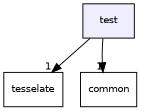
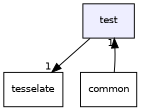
  digraph {
    compound=true
    node [fontname=Helvetica fontsize=10 shape=box]
    edge [headlabel=1 labeldistance=1.5 labelfontname=Helvetica labelfontsize=10]
    n1 [fillcolor="#eeeeff" label=test pencolor=black style=filled]
    n2 [label=tesselate]
    n3 [label=common]
    n1 -> n2
-   n1 -> n3
+   n3 -> n1
  }
